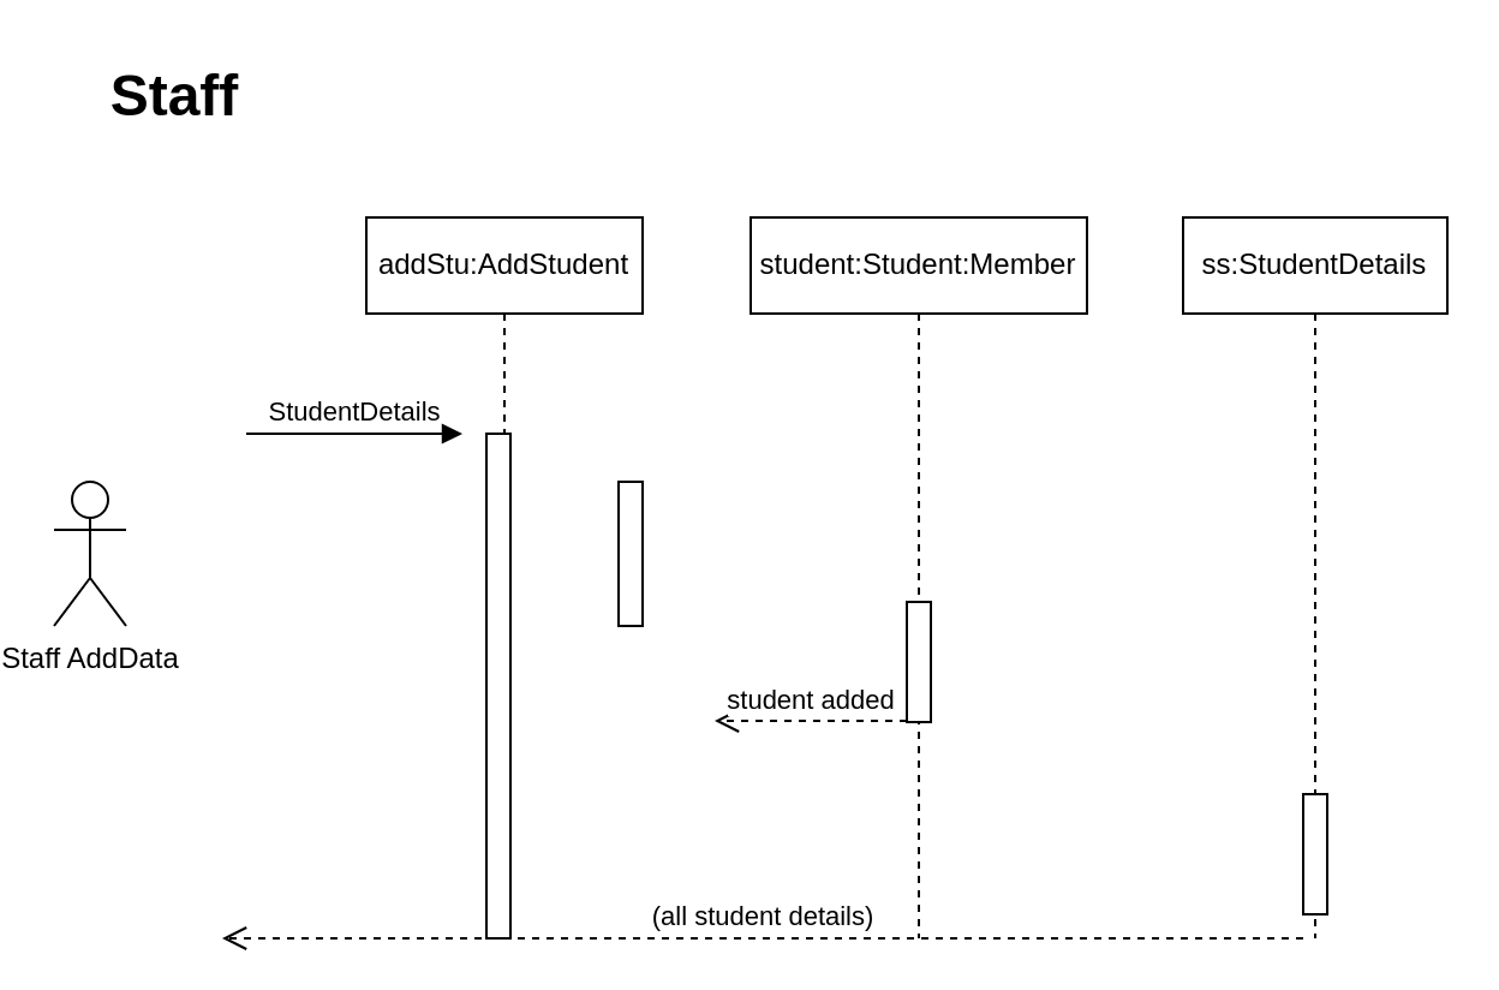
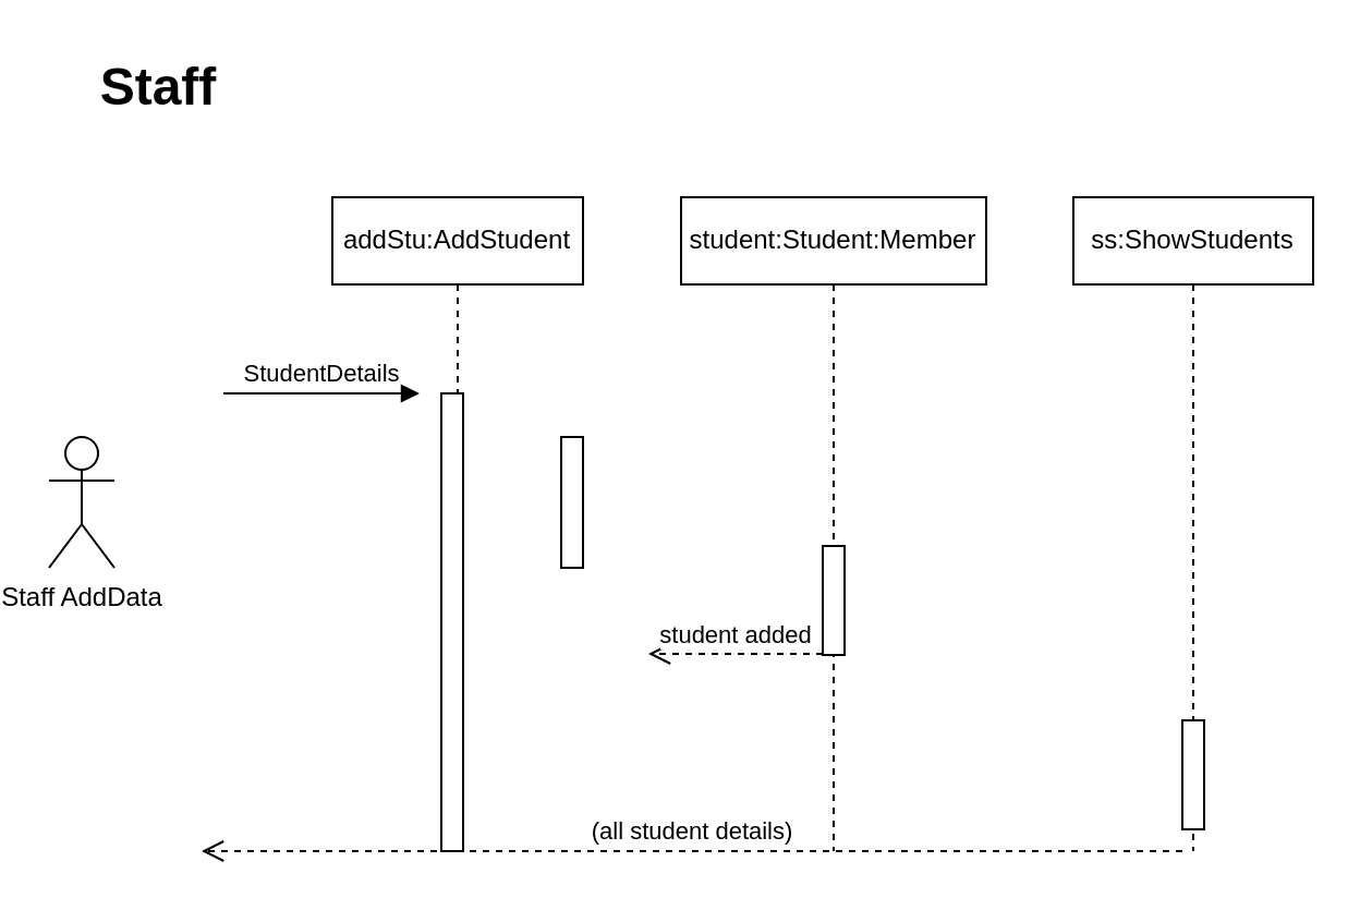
  <mxCell id="0" />
  <mxCell id="1" parent="0" />
  <mxCell id="2" value="Staff AddData&lt;br&gt;" parent="1" style="shape=umlActor;verticalLabelPosition=bottom;labelBackgroundColor=#ffffff;verticalAlign=top;html=1;outlineConnect=0;" vertex="1"><mxGeometry as="geometry" x="20" y="200" width="30" height="60" /></mxCell>
  <mxCell id="3" value="addStu:AddStudent&lt;br&gt;" parent="1" style="shape=umlLifeline;perimeter=lifelinePerimeter;whiteSpace=wrap;html=1;container=1;collapsible=0;recursiveResize=0;outlineConnect=0;" vertex="1"><mxGeometry as="geometry" x="150" y="90" width="115" height="300" /></mxCell>
  <mxCell id="4" value="" parent="3" style="html=1;points=[];perimeter=orthogonalPerimeter;" vertex="1"><mxGeometry as="geometry" x="50" y="90" width="10" height="210" /></mxCell>
  <mxCell id="5" value="" parent="3" style="html=1;points=[];perimeter=orthogonalPerimeter;" vertex="1"><mxGeometry as="geometry" x="105" y="110" width="10" height="60" /></mxCell>
  <mxCell id="6" value="Staff" parent="1" style="text;strokeColor=none;fillColor=none;html=1;fontSize=24;fontStyle=1;verticalAlign=middle;align=center;" vertex="1"><mxGeometry as="geometry" x="20" y="20" width="100" height="40" /></mxCell>
  <mxCell id="7" value="student:Student:Member&lt;br&gt;" parent="1" style="shape=umlLifeline;perimeter=lifelinePerimeter;whiteSpace=wrap;html=1;container=1;collapsible=0;recursiveResize=0;outlineConnect=0;" vertex="1"><mxGeometry as="geometry" x="310" y="90" width="140" height="300" /></mxCell>
  <mxCell id="8" value="" parent="7" style="html=1;points=[];perimeter=orthogonalPerimeter;" vertex="1"><mxGeometry as="geometry" x="65" y="160" width="10" height="50" /></mxCell>
- <mxCell id="9" value="ss:StudentDetails&lt;br&gt;" parent="1" style="shape=umlLifeline;perimeter=lifelinePerimeter;whiteSpace=wrap;html=1;container=1;collapsible=0;recursiveResize=0;outlineConnect=0;" vertex="1"><mxGeometry as="geometry" x="490" y="90" width="110" height="300" /></mxCell>
+ <mxCell id="9" value="ss:ShowStudents&lt;br&gt;" parent="1" style="shape=umlLifeline;perimeter=lifelinePerimeter;whiteSpace=wrap;html=1;container=1;collapsible=0;recursiveResize=0;outlineConnect=0;" vertex="1"><mxGeometry as="geometry" x="490" y="90" width="110" height="300" /></mxCell>
  <mxCell id="10" value="" parent="9" style="html=1;points=[];perimeter=orthogonalPerimeter;" vertex="1"><mxGeometry as="geometry" x="50" y="240" width="10" height="50" /></mxCell>
  <mxCell id="11" value="student added&lt;br&gt;" parent="1" style="html=1;verticalAlign=bottom;endArrow=open;dashed=1;endSize=8;" edge="1"><mxGeometry as="geometry" relative="1"><mxPoint as="sourcePoint" x="375" y="299.5" /><mxPoint as="targetPoint" x="295" y="299.5" /></mxGeometry></mxCell>
  <mxCell id="12" value="StudentDetails&lt;br&gt;" parent="1" style="html=1;verticalAlign=bottom;endArrow=block;" edge="1"><mxGeometry as="geometry" width="80" relative="1"><mxPoint as="sourcePoint" x="100" y="180" /><mxPoint as="targetPoint" x="190" y="180" /></mxGeometry></mxCell>
  <mxCell id="13" value="(all student details)&lt;br&gt;" parent="1" style="html=1;verticalAlign=bottom;endArrow=open;dashed=1;endSize=8;" edge="1"><mxGeometry as="geometry" relative="1"><mxPoint as="sourcePoint" x="540" y="390" /><mxPoint as="targetPoint" x="90" y="390" /></mxGeometry></mxCell>
